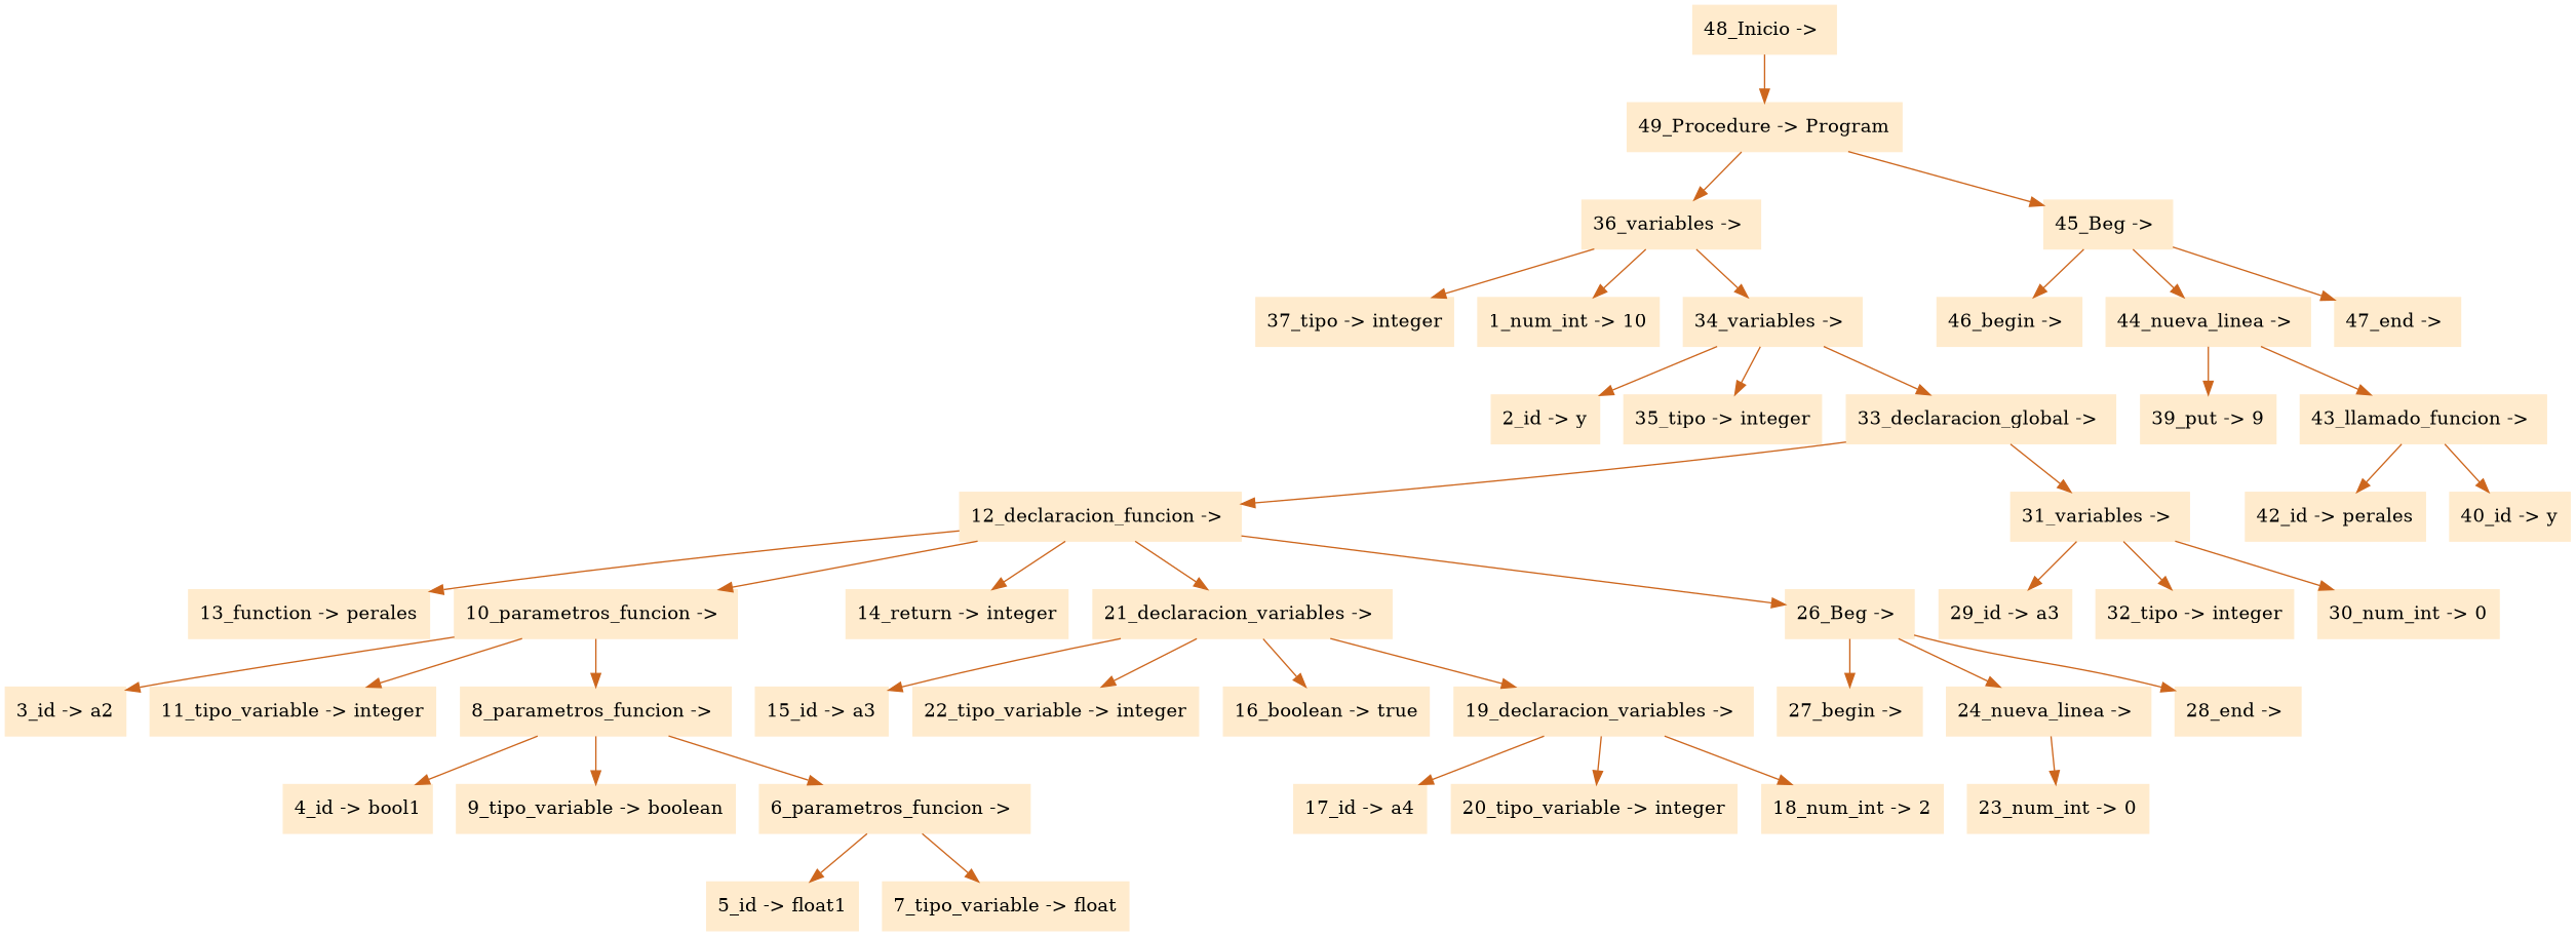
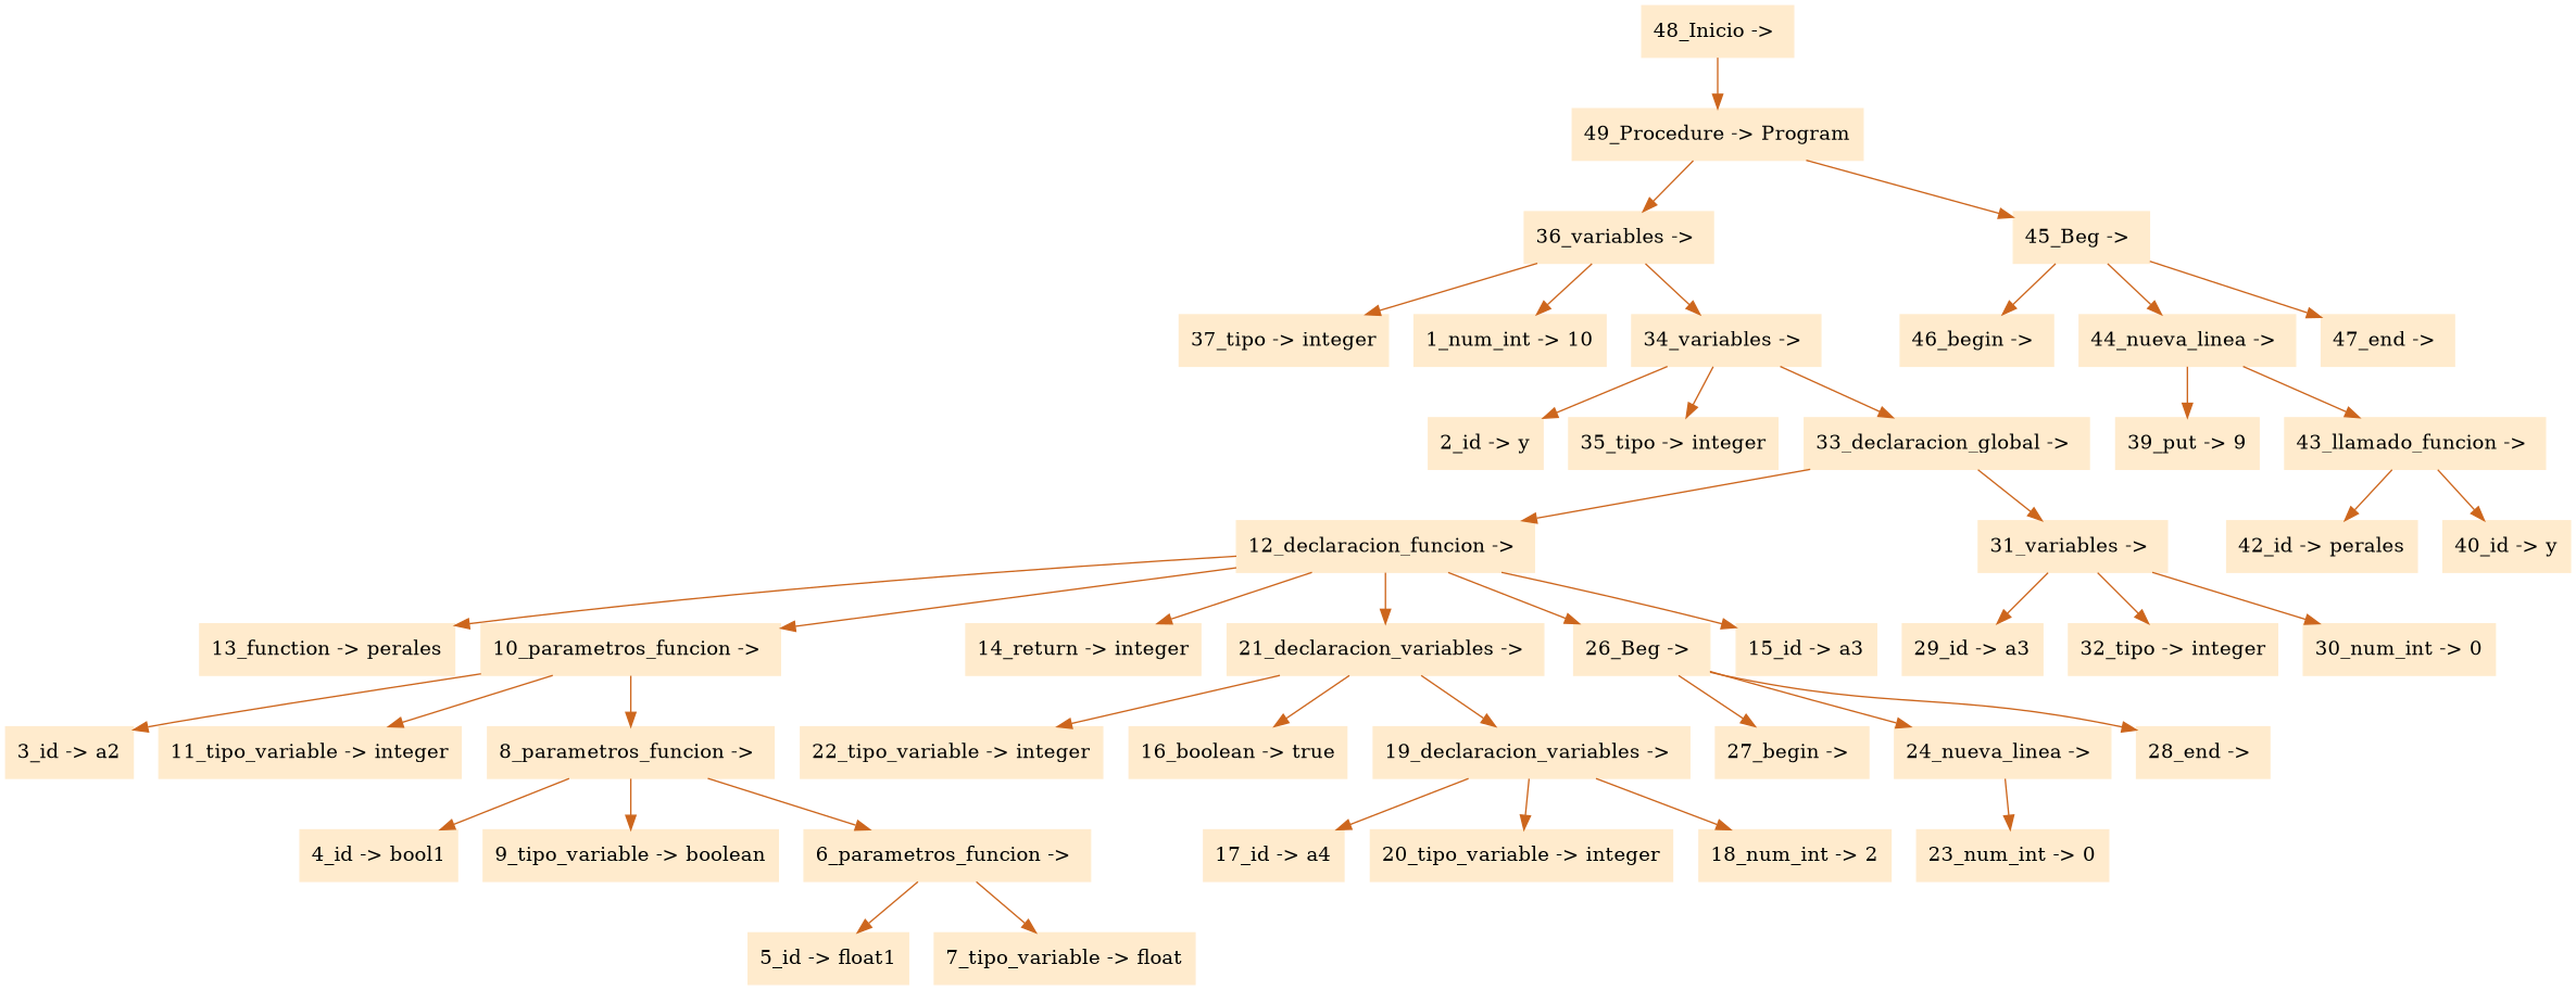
  digraph {
    rankdir=UD
    node [color=blanchedalmond shape=box style=filled]
    edge [color=chocolate3]
    "48_Inicio -> "
    "49_Procedure -> Program"
    "36_variables -> "
    "45_Beg -> "
    "37_tipo -> integer"
    "1_num_int -> 10"
    "34_variables -> "
    "46_begin -> "
    "44_nueva_linea -> "
    "47_end -> "
    "2_id -> y"
    "35_tipo -> integer"
    "33_declaracion_global -> "
    "12_declaracion_funcion -> "
    "31_variables -> "
    "13_function -> perales"
    "10_parametros_funcion -> "
    "14_return -> integer"
    "21_declaracion_variables -> "
    "26_Beg -> "
    "29_id -> a3"
    "32_tipo -> integer"
    "30_num_int -> 0"
    "3_id -> a2"
    "11_tipo_variable -> integer"
    "8_parametros_funcion -> "
    "15_id -> a3"
    "22_tipo_variable -> integer"
    "16_boolean -> true"
    "19_declaracion_variables -> "
    "27_begin -> "
    "24_nueva_linea -> "
    "28_end -> "
    "4_id -> bool1"
    "9_tipo_variable -> boolean"
    "6_parametros_funcion -> "
    "5_id -> float1"
    "7_tipo_variable -> float"
    "17_id -> a4"
    "20_tipo_variable -> integer"
    "18_num_int -> 2"
    "23_num_int -> 0"
    "39_put -> 9"
    "43_llamado_funcion -> "
    "42_id -> perales"
    "40_id -> y"
    "48_Inicio -> " -> "49_Procedure -> Program"
    "49_Procedure -> Program" -> "36_variables -> "
    "49_Procedure -> Program" -> "45_Beg -> "
    "36_variables -> " -> "37_tipo -> integer"
    "36_variables -> " -> "1_num_int -> 10"
    "36_variables -> " -> "34_variables -> "
    "45_Beg -> " -> "46_begin -> "
    "45_Beg -> " -> "44_nueva_linea -> "
    "45_Beg -> " -> "47_end -> "
    "34_variables -> " -> "2_id -> y"
    "34_variables -> " -> "35_tipo -> integer"
    "34_variables -> " -> "33_declaracion_global -> "
    "44_nueva_linea -> " -> "39_put -> 9"
    "44_nueva_linea -> " -> "43_llamado_funcion -> "
    "33_declaracion_global -> " -> "12_declaracion_funcion -> "
    "33_declaracion_global -> " -> "31_variables -> "
    "12_declaracion_funcion -> " -> "13_function -> perales"
    "12_declaracion_funcion -> " -> "10_parametros_funcion -> "
    "12_declaracion_funcion -> " -> "14_return -> integer"
    "12_declaracion_funcion -> " -> "21_declaracion_variables -> "
    "12_declaracion_funcion -> " -> "26_Beg -> "
    "31_variables -> " -> "29_id -> a3"
    "31_variables -> " -> "32_tipo -> integer"
    "31_variables -> " -> "30_num_int -> 0"
    "10_parametros_funcion -> " -> "3_id -> a2"
    "10_parametros_funcion -> " -> "11_tipo_variable -> integer"
    "10_parametros_funcion -> " -> "8_parametros_funcion -> "
-   "21_declaracion_variables -> " -> "15_id -> a3"
+   "12_declaracion_funcion -> " -> "15_id -> a3"
    "21_declaracion_variables -> " -> "22_tipo_variable -> integer"
    "21_declaracion_variables -> " -> "16_boolean -> true"
    "21_declaracion_variables -> " -> "19_declaracion_variables -> "
    "26_Beg -> " -> "27_begin -> "
    "26_Beg -> " -> "24_nueva_linea -> "
    "26_Beg -> " -> "28_end -> "
    "8_parametros_funcion -> " -> "4_id -> bool1"
    "8_parametros_funcion -> " -> "9_tipo_variable -> boolean"
    "8_parametros_funcion -> " -> "6_parametros_funcion -> "
    "19_declaracion_variables -> " -> "17_id -> a4"
    "19_declaracion_variables -> " -> "20_tipo_variable -> integer"
    "19_declaracion_variables -> " -> "18_num_int -> 2"
    "24_nueva_linea -> " -> "23_num_int -> 0"
    "6_parametros_funcion -> " -> "5_id -> float1"
    "6_parametros_funcion -> " -> "7_tipo_variable -> float"
    "43_llamado_funcion -> " -> "42_id -> perales"
    "43_llamado_funcion -> " -> "40_id -> y"
  }
